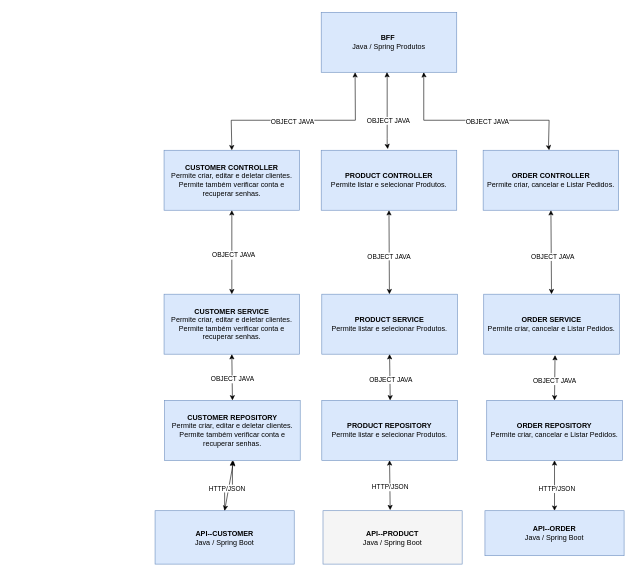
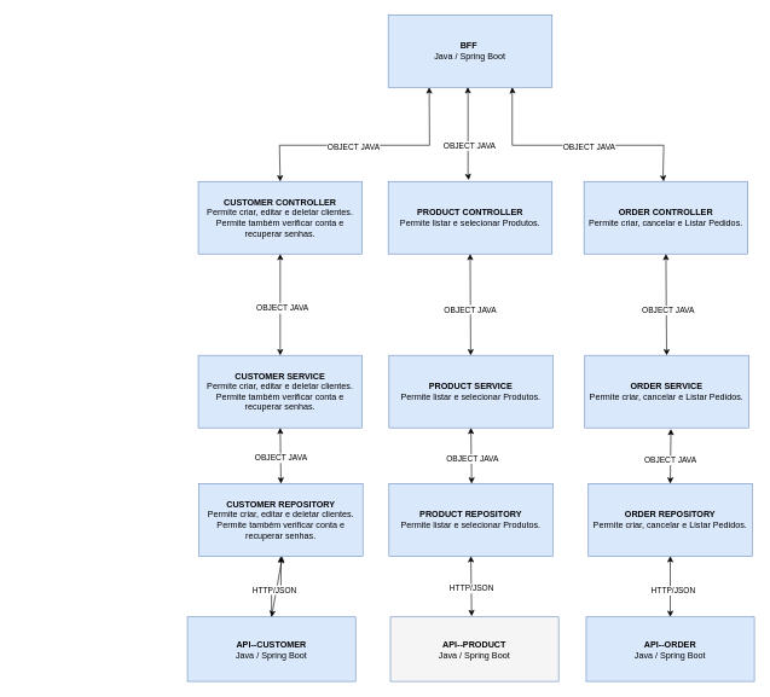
  <mxCell id="0" />
  <mxCell id="1" parent="0" />
- <mxCell id="2" value="&lt;font style=&quot;font-size: 12px;&quot;&gt;&lt;b style=&quot;border-color: var(--border-color);&quot;&gt;BFF&amp;nbsp;&lt;/b&gt;&lt;br style=&quot;border-color: var(--border-color);&quot;&gt;Java / Spring Produtos&lt;br&gt;&lt;/font&gt;" style="rounded=0;whiteSpace=wrap;html=1;fillColor=#dae8fc;strokeColor=#6c8ebf;" vertex="1" parent="1"><mxGeometry x="535" y="20" width="226" height="100" as="geometry" /></mxCell>
+ <mxCell id="2" value="&lt;font style=&quot;font-size: 12px;&quot;&gt;&lt;b style=&quot;border-color: var(--border-color);&quot;&gt;BFF&amp;nbsp;&lt;/b&gt;&lt;br style=&quot;border-color: var(--border-color);&quot;&gt;Java / Spring Boot&lt;br&gt;&lt;/font&gt;" style="rounded=0;whiteSpace=wrap;html=1;fillColor=#dae8fc;strokeColor=#6c8ebf;" vertex="1" parent="1"><mxGeometry x="535" y="20" width="226" height="100" as="geometry" /></mxCell>
  <mxCell id="3" value="&lt;font style=&quot;font-size: 12px;&quot;&gt;&lt;b style=&quot;border-color: var(--border-color);&quot;&gt;CUSTOMER CONTROLLER&lt;/b&gt;&lt;br style=&quot;border-color: var(--border-color);&quot;&gt;Permite criar, editar e deletar clientes.&lt;br&gt;Permite também verificar conta e recuperar senhas.&lt;br&gt;&lt;/font&gt;" style="rounded=0;whiteSpace=wrap;html=1;fillColor=#dae8fc;strokeColor=#6c8ebf;" vertex="1" parent="1"><mxGeometry x="273" y="250" width="226" height="100" as="geometry" /></mxCell>
  <mxCell id="4" value="" style="endArrow=classic;startArrow=classic;html=1;rounded=0;exitX=0.25;exitY=1;exitDx=0;exitDy=0;entryX=0.5;entryY=0;entryDx=0;entryDy=0;" edge="1" parent="1" source="2"><mxGeometry width="50" height="50" relative="1" as="geometry"><mxPoint x="644" y="130" as="sourcePoint" /><mxPoint x="386" y="250" as="targetPoint" /><Array as="points"><mxPoint x="592" y="200" /><mxPoint x="385" y="200" /></Array></mxGeometry></mxCell>
  <mxCell id="5" value="OBJECT JAVA" style="edgeLabel;html=1;align=center;verticalAlign=middle;resizable=0;points=[];" connectable="0" vertex="1" parent="4"><mxGeometry x="0.106" y="2" relative="1" as="geometry"><mxPoint as="offset" /></mxGeometry></mxCell>
  <mxCell id="6" value="&lt;font style=&quot;font-size: 12px;&quot;&gt;&lt;b style=&quot;border-color: var(--border-color);&quot;&gt;PRODUCT CONTROLLER&lt;/b&gt;&lt;br style=&quot;border-color: var(--border-color);&quot;&gt;Permite listar e selecionar Produtos.&lt;br&gt;&lt;/font&gt;" style="rounded=0;whiteSpace=wrap;html=1;fillColor=#dae8fc;strokeColor=#6c8ebf;" vertex="1" parent="1"><mxGeometry x="535" y="250" width="226" height="100" as="geometry" /></mxCell>
  <mxCell id="7" value="" style="endArrow=classic;startArrow=classic;html=1;rounded=0;exitX=0.485;exitY=0.998;exitDx=0;exitDy=0;entryX=0.5;entryY=0;entryDx=0;entryDy=0;exitPerimeter=0;" edge="1" parent="1" source="2"><mxGeometry width="50" height="50" relative="1" as="geometry"><mxPoint x="869" y="120" as="sourcePoint" /><mxPoint x="646" y="248" as="targetPoint" /><Array as="points"><mxPoint x="645" y="130" /><mxPoint x="645" y="230" /><mxPoint x="645" y="240" /></Array></mxGeometry></mxCell>
  <mxCell id="8" value="OBJECT JAVA" style="edgeLabel;html=1;align=center;verticalAlign=middle;resizable=0;points=[];" connectable="0" vertex="1" parent="7"><mxGeometry x="0.263" y="1" relative="1" as="geometry"><mxPoint as="offset" /></mxGeometry></mxCell>
  <mxCell id="9" value="&lt;font style=&quot;font-size: 12px;&quot;&gt;&lt;b style=&quot;border-color: var(--border-color);&quot;&gt;ORDER CONTROLLER&lt;/b&gt;&lt;br style=&quot;border-color: var(--border-color);&quot;&gt;Permite criar, cancelar e Listar Pedidos.&lt;br&gt;&lt;/font&gt;" style="rounded=0;whiteSpace=wrap;html=1;fillColor=#dae8fc;strokeColor=#6c8ebf;" vertex="1" parent="1"><mxGeometry x="805" y="250" width="226" height="100" as="geometry" /></mxCell>
  <mxCell id="10" value="" style="endArrow=classic;startArrow=classic;html=1;rounded=0;entryX=0.5;entryY=0;entryDx=0;entryDy=0;exitX=0.756;exitY=1;exitDx=0;exitDy=0;exitPerimeter=0;" edge="1" parent="1" source="2"><mxGeometry width="50" height="50" relative="1" as="geometry"><mxPoint x="705" y="120" as="sourcePoint" /><mxPoint x="915" y="250" as="targetPoint" /><Array as="points"><mxPoint x="706" y="122" /><mxPoint x="706" y="200" /><mxPoint x="915" y="200" /><mxPoint x="914" y="242" /></Array></mxGeometry></mxCell>
  <mxCell id="11" value="OBJECT JAVA" style="edgeLabel;html=1;align=center;verticalAlign=middle;resizable=0;points=[];" connectable="0" vertex="1" parent="10"><mxGeometry x="0.097" y="-2" relative="1" as="geometry"><mxPoint as="offset" /></mxGeometry></mxCell>
  <mxCell id="12" value="" style="edgeStyle=orthogonalEdgeStyle;rounded=0;orthogonalLoop=1;jettySize=auto;html=1;" edge="1" parent="1" source="13" target="16"><mxGeometry relative="1" as="geometry" /></mxCell>
  <mxCell id="13" value="&lt;b style=&quot;border-color: var(--border-color);&quot;&gt;API--CUSTOMER&lt;/b&gt;&lt;br style=&quot;border-color: var(--border-color);&quot;&gt;Java / Spring Boot" style="rounded=0;whiteSpace=wrap;html=1;fillColor=#dae8fc;strokeColor=#6c8ebf;" vertex="1" parent="1"><mxGeometry x="258" y="851" width="232" height="89" as="geometry" /></mxCell>
  <mxCell id="14" value="&lt;b style=&quot;border-color: var(--border-color);&quot;&gt;API--PRODUCT&lt;/b&gt;&lt;br style=&quot;border-color: var(--border-color);&quot;&gt;Java / Spring Boot" style="rounded=0;whiteSpace=wrap;html=1;fillColor=#f5f5f5;strokeColor=#6c8ebf;" vertex="1" parent="1"><mxGeometry x="538" y="851" width="232" height="89" as="geometry" /></mxCell>
- <mxCell id="15" value="&lt;b style=&quot;border-color: var(--border-color);&quot;&gt;API--ORDER&lt;/b&gt;&lt;br style=&quot;border-color: var(--border-color);&quot;&gt;Java / Spring Boot" style="rounded=0;whiteSpace=wrap;html=1;fillColor=#dae8fc;strokeColor=#6c8ebf;" vertex="1" parent="1"><mxGeometry x="808" y="851" width="232" height="75" as="geometry" /></mxCell>
+ <mxCell id="15" value="&lt;b style=&quot;border-color: var(--border-color);&quot;&gt;API--ORDER&lt;/b&gt;&lt;br style=&quot;border-color: var(--border-color);&quot;&gt;Java / Spring Boot" style="rounded=0;whiteSpace=wrap;html=1;fillColor=#dae8fc;strokeColor=#6c8ebf;" vertex="1" parent="1"><mxGeometry x="808" y="851" width="232" height="89" as="geometry" /></mxCell>
  <mxCell id="16" value="&lt;font style=&quot;font-size: 12px;&quot;&gt;&lt;b style=&quot;border-color: var(--border-color);&quot;&gt;CUSTOMER REPOSITORY&lt;/b&gt;&lt;br style=&quot;border-color: var(--border-color);&quot;&gt;Permite criar, editar e deletar clientes.&lt;br&gt;Permite também verificar conta e recuperar senhas.&lt;br&gt;&lt;/font&gt;" style="rounded=0;whiteSpace=wrap;html=1;fillColor=#dae8fc;strokeColor=#6c8ebf;" vertex="1" parent="1"><mxGeometry x="274" y="667" width="226" height="100" as="geometry" /></mxCell>
  <mxCell id="17" style="edgeStyle=orthogonalEdgeStyle;rounded=0;orthogonalLoop=1;jettySize=auto;html=1;exitX=0.5;exitY=1;exitDx=0;exitDy=0;" edge="1" parent="1" source="18"><mxGeometry relative="1" as="geometry"><mxPoint x="648.877" y="766.947" as="targetPoint" /></mxGeometry></mxCell>
  <mxCell id="18" value="&lt;font style=&quot;font-size: 12px;&quot;&gt;&lt;b style=&quot;border-color: var(--border-color);&quot;&gt;PRODUCT REPOSITORY&lt;/b&gt;&lt;br style=&quot;border-color: var(--border-color);&quot;&gt;Permite listar e selecionar Produtos.&lt;br&gt;&lt;/font&gt;" style="rounded=0;whiteSpace=wrap;html=1;fillColor=#dae8fc;strokeColor=#6c8ebf;" vertex="1" parent="1"><mxGeometry x="536" y="667" width="226" height="100" as="geometry" /></mxCell>
  <mxCell id="19" value="&lt;font style=&quot;font-size: 12px;&quot;&gt;&lt;b style=&quot;border-color: var(--border-color);&quot;&gt;ORDER REPOSITORY&lt;/b&gt;&lt;br style=&quot;border-color: var(--border-color);&quot;&gt;Permite criar, cancelar e Listar Pedidos.&lt;br&gt;&lt;/font&gt;" style="rounded=0;whiteSpace=wrap;html=1;fillColor=#dae8fc;strokeColor=#6c8ebf;" vertex="1" parent="1"><mxGeometry x="811" y="667" width="226" height="100" as="geometry" /></mxCell>
  <mxCell id="20" value="" style="endArrow=classic;startArrow=classic;html=1;rounded=0;entryX=0.5;entryY=1;entryDx=0;entryDy=0;exitX=0.5;exitY=0;exitDx=0;exitDy=0;" edge="1" parent="1" source="31" target="9"><mxGeometry width="50" height="50" relative="1" as="geometry"><mxPoint x="850" y="360" as="sourcePoint" /><mxPoint x="900" y="310" as="targetPoint" /></mxGeometry></mxCell>
  <mxCell id="21" value="OBJECT JAVA" style="edgeLabel;html=1;align=center;verticalAlign=middle;resizable=0;points=[];" connectable="0" vertex="1" parent="20"><mxGeometry x="-0.117" y="-2" relative="1" as="geometry"><mxPoint as="offset" /></mxGeometry></mxCell>
  <mxCell id="22" value="" style="endArrow=classic;startArrow=classic;html=1;rounded=0;entryX=0.5;entryY=1;entryDx=0;entryDy=0;exitX=0.5;exitY=0;exitDx=0;exitDy=0;" edge="1" parent="1" source="15" target="19"><mxGeometry width="50" height="50" relative="1" as="geometry"><mxPoint x="850" y="728" as="sourcePoint" /><mxPoint x="900" y="678" as="targetPoint" /></mxGeometry></mxCell>
  <mxCell id="23" value="HTTP/JSON" style="edgeLabel;html=1;align=center;verticalAlign=middle;resizable=0;points=[];" connectable="0" vertex="1" parent="22"><mxGeometry x="-0.13" y="-3" relative="1" as="geometry"><mxPoint as="offset" /></mxGeometry></mxCell>
  <mxCell id="24" value="" style="endArrow=classic;startArrow=classic;html=1;rounded=0;entryX=0.5;entryY=1;entryDx=0;entryDy=0;" edge="1" parent="1" target="18"><mxGeometry width="50" height="50" relative="1" as="geometry"><mxPoint x="650" y="850" as="sourcePoint" /><mxPoint x="900" y="678" as="targetPoint" /></mxGeometry></mxCell>
  <mxCell id="25" value="HTTP/JSON" style="edgeLabel;html=1;align=center;verticalAlign=middle;resizable=0;points=[];" connectable="0" vertex="1" parent="24"><mxGeometry x="-0.068" relative="1" as="geometry"><mxPoint as="offset" /></mxGeometry></mxCell>
  <mxCell id="26" value="" style="endArrow=classic;startArrow=classic;html=1;rounded=0;exitX=0.5;exitY=0;exitDx=0;exitDy=0;" edge="1" parent="1" source="13"><mxGeometry width="50" height="50" relative="1" as="geometry"><mxPoint x="850" y="728" as="sourcePoint" /><mxPoint x="389" y="768" as="targetPoint" /></mxGeometry></mxCell>
  <mxCell id="27" value="HTTP/JSON" style="edgeLabel;html=1;align=center;verticalAlign=middle;resizable=0;points=[];" connectable="0" vertex="1" parent="26"><mxGeometry x="-0.095" y="3" relative="1" as="geometry"><mxPoint as="offset" /></mxGeometry></mxCell>
  <mxCell id="28" value="(JAVA/ JSON)" style="edgeLabel;html=1;align=center;verticalAlign=middle;resizable=0;points=[];" connectable="0" vertex="1" parent="1"><mxGeometry x="20" y="590.003" as="geometry"><mxPoint x="365" y="-8" as="offset" /></mxGeometry></mxCell>
  <mxCell id="29" value="&lt;font style=&quot;font-size: 12px;&quot;&gt;&lt;b style=&quot;border-color: var(--border-color);&quot;&gt;CUSTOMER SERVICE&lt;/b&gt;&lt;br style=&quot;border-color: var(--border-color);&quot;&gt;Permite criar, editar e deletar clientes.&lt;br&gt;Permite também verificar conta e recuperar senhas.&lt;br&gt;&lt;/font&gt;" style="rounded=0;whiteSpace=wrap;html=1;fillColor=#dae8fc;strokeColor=#6c8ebf;" vertex="1" parent="1"><mxGeometry x="273" y="490" width="226" height="100" as="geometry" /></mxCell>
  <mxCell id="30" value="&lt;font style=&quot;font-size: 12px;&quot;&gt;&lt;b style=&quot;border-color: var(--border-color);&quot;&gt;PRODUCT SERVICE&lt;/b&gt;&lt;br style=&quot;border-color: var(--border-color);&quot;&gt;Permite listar e selecionar Produtos.&lt;br&gt;&lt;/font&gt;" style="rounded=0;whiteSpace=wrap;html=1;fillColor=#dae8fc;strokeColor=#6c8ebf;" vertex="1" parent="1"><mxGeometry x="536" y="490" width="226" height="100" as="geometry" /></mxCell>
  <mxCell id="31" value="&lt;font style=&quot;font-size: 12px;&quot;&gt;&lt;b style=&quot;border-color: var(--border-color);&quot;&gt;ORDER SERVICE&lt;/b&gt;&lt;br style=&quot;border-color: var(--border-color);&quot;&gt;Permite criar, cancelar e Listar Pedidos.&lt;br&gt;&lt;/font&gt;" style="rounded=0;whiteSpace=wrap;html=1;fillColor=#dae8fc;strokeColor=#6c8ebf;" vertex="1" parent="1"><mxGeometry x="806" y="490" width="226" height="100" as="geometry" /></mxCell>
  <mxCell id="32" value="" style="endArrow=classic;startArrow=classic;html=1;rounded=0;entryX=0.5;entryY=1;entryDx=0;entryDy=0;" edge="1" parent="1" source="30" target="6"><mxGeometry width="50" height="50" relative="1" as="geometry"><mxPoint x="1170" y="580" as="sourcePoint" /><mxPoint x="1220" y="530" as="targetPoint" /></mxGeometry></mxCell>
  <mxCell id="33" value="OBJECT JAVA" style="edgeLabel;html=1;align=center;verticalAlign=middle;resizable=0;points=[];" connectable="0" vertex="1" parent="32"><mxGeometry x="-0.086" y="1" relative="1" as="geometry"><mxPoint as="offset" /></mxGeometry></mxCell>
  <mxCell id="34" value="" style="endArrow=classic;startArrow=classic;html=1;rounded=0;entryX=0.5;entryY=1;entryDx=0;entryDy=0;exitX=0.5;exitY=0;exitDx=0;exitDy=0;" edge="1" parent="1" source="29" target="3"><mxGeometry width="50" height="50" relative="1" as="geometry"><mxPoint x="1170" y="580" as="sourcePoint" /><mxPoint x="1220" y="530" as="targetPoint" /></mxGeometry></mxCell>
  <mxCell id="35" value="Text" style="edgeLabel;html=1;align=center;verticalAlign=middle;resizable=0;points=[];" connectable="0" vertex="1" parent="34"><mxGeometry x="-0.071" y="1" relative="1" as="geometry"><mxPoint as="offset" /></mxGeometry></mxCell>
  <mxCell id="36" value="OBJECT JAVA" style="edgeLabel;html=1;align=center;verticalAlign=middle;resizable=0;points=[];" connectable="0" vertex="1" parent="34"><mxGeometry x="-0.041" y="-2" relative="1" as="geometry"><mxPoint as="offset" /></mxGeometry></mxCell>
  <mxCell id="37" value="" style="endArrow=classic;startArrow=classic;html=1;rounded=0;entryX=0.5;entryY=1;entryDx=0;entryDy=0;" edge="1" parent="1" source="18" target="30"><mxGeometry width="50" height="50" relative="1" as="geometry"><mxPoint x="680" y="780" as="sourcePoint" /><mxPoint x="730" y="730" as="targetPoint" /><Array as="points"><mxPoint x="650" y="660" /></Array></mxGeometry></mxCell>
  <mxCell id="38" value="" style="endArrow=classic;startArrow=classic;html=1;rounded=0;entryX=0.526;entryY=1.016;entryDx=0;entryDy=0;exitX=0.5;exitY=0;exitDx=0;exitDy=0;entryPerimeter=0;" edge="1" parent="1" source="19" target="31"><mxGeometry width="50" height="50" relative="1" as="geometry"><mxPoint x="710" y="700" as="sourcePoint" /><mxPoint x="760" y="650" as="targetPoint" /></mxGeometry></mxCell>
  <mxCell id="39" value="OBJECT JAVA" style="edgeLabel;html=1;align=center;verticalAlign=middle;resizable=0;points=[];" connectable="0" vertex="1" parent="38"><mxGeometry x="-0.138" y="1" relative="1" as="geometry"><mxPoint as="offset" /></mxGeometry></mxCell>
  <mxCell id="40" value="" style="endArrow=classic;startArrow=classic;html=1;rounded=0;entryX=0.5;entryY=1;entryDx=0;entryDy=0;exitX=0.5;exitY=0;exitDx=0;exitDy=0;" edge="1" parent="1" source="16" target="29"><mxGeometry width="50" height="50" relative="1" as="geometry"><mxPoint x="710" y="700" as="sourcePoint" /><mxPoint x="760" y="650" as="targetPoint" /></mxGeometry></mxCell>
  <mxCell id="41" value="OBJECT JAVA" style="edgeLabel;html=1;align=center;verticalAlign=middle;resizable=0;points=[];" connectable="0" vertex="1" parent="40"><mxGeometry x="-0.073" relative="1" as="geometry"><mxPoint as="offset" /></mxGeometry></mxCell>
  <mxCell id="42" value="OBJECT JAVA" style="edgeLabel;html=1;align=center;verticalAlign=middle;resizable=0;points=[];" connectable="0" vertex="1" parent="1"><mxGeometry x="285" y="640.003" as="geometry"><mxPoint x="365" y="-8" as="offset" /></mxGeometry></mxCell>
